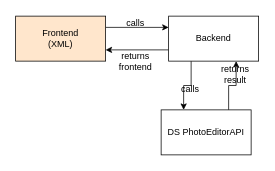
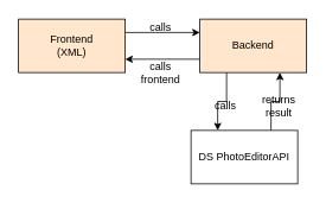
  <mxCell id="0" />
  <mxCell id="1" parent="0" />
  <mxCell id="2" style="edgeStyle=orthogonalEdgeStyle;rounded=0;orthogonalLoop=1;jettySize=auto;html=1;exitX=1;exitY=0.25;exitDx=0;exitDy=0;entryX=0;entryY=0.25;entryDx=0;entryDy=0;" edge="1" parent="1" source="3" target="8"><mxGeometry relative="1" as="geometry" /></mxCell>
  <mxCell id="3" value="Frontend&lt;br&gt;(XML)" style="rounded=0;whiteSpace=wrap;html=1;fillColor=#ffe6cc;" vertex="1" parent="1"><mxGeometry x="20" y="21" width="120" height="60" as="geometry" /></mxCell>
  <mxCell id="4" style="edgeStyle=orthogonalEdgeStyle;rounded=0;orthogonalLoop=1;jettySize=auto;html=1;exitX=0.75;exitY=0;exitDx=0;exitDy=0;entryX=0.75;entryY=1;entryDx=0;entryDy=0;" edge="1" parent="1" source="5" target="8"><mxGeometry relative="1" as="geometry" /></mxCell>
  <mxCell id="5" value="DS PhotoEditorAPI" style="rounded=0;whiteSpace=wrap;html=1;" vertex="1" parent="1"><mxGeometry x="214" y="146" width="120" height="60" as="geometry" /></mxCell>
  <mxCell id="6" style="edgeStyle=orthogonalEdgeStyle;rounded=0;orthogonalLoop=1;jettySize=auto;html=1;exitX=0.25;exitY=1;exitDx=0;exitDy=0;entryX=0.25;entryY=0;entryDx=0;entryDy=0;" edge="1" parent="1" source="8" target="5"><mxGeometry relative="1" as="geometry" /></mxCell>
  <mxCell id="7" style="edgeStyle=orthogonalEdgeStyle;rounded=0;orthogonalLoop=1;jettySize=auto;html=1;exitX=0;exitY=0.75;exitDx=0;exitDy=0;entryX=1;entryY=0.75;entryDx=0;entryDy=0;" edge="1" parent="1" source="8" target="3"><mxGeometry relative="1" as="geometry" /></mxCell>
- <mxCell id="8" value="Backend" style="rounded=0;whiteSpace=wrap;html=1;" vertex="1" parent="1"><mxGeometry x="224" y="21" width="120" height="60" as="geometry" /></mxCell>
+ <mxCell id="8" value="Backend" style="rounded=0;whiteSpace=wrap;html=1;fillColor=#ffe6cc;" vertex="1" parent="1"><mxGeometry x="224" y="21" width="120" height="60" as="geometry" /></mxCell>
  <mxCell id="9" value="calls" style="text;html=1;strokeColor=none;fillColor=none;align=center;verticalAlign=middle;whiteSpace=wrap;rounded=0;" vertex="1" parent="1"><mxGeometry x="160" y="20" width="40" height="20" as="geometry" /></mxCell>
  <mxCell id="10" value="calls" style="text;html=1;strokeColor=none;fillColor=none;align=center;verticalAlign=middle;whiteSpace=wrap;rounded=0;" vertex="1" parent="1"><mxGeometry x="233" y="109" width="40" height="20" as="geometry" /></mxCell>
- <mxCell id="11" value="returns&lt;br&gt;result" style="text;html=1;strokeColor=none;fillColor=none;align=center;verticalAlign=middle;whiteSpace=wrap;rounded=0;" vertex="1" parent="1"><mxGeometry x="293" y="89" width="40" height="20" as="geometry" /></mxCell>
- <mxCell id="12" value="returns frontend" style="text;html=1;strokeColor=none;fillColor=none;align=center;verticalAlign=middle;whiteSpace=wrap;rounded=0;" vertex="1" parent="1"><mxGeometry x="160" y="71" width="40" height="20" as="geometry" /></mxCell>
+ <mxCell id="11" value="returns&lt;br&gt;result" style="text;html=1;strokeColor=none;fillColor=none;align=center;verticalAlign=middle;whiteSpace=wrap;rounded=0;" vertex="1" parent="1"><mxGeometry x="293" y="109" width="40" height="20" as="geometry" /></mxCell>
+ <mxCell id="12" value="calls frontend" style="text;html=1;strokeColor=none;fillColor=none;align=center;verticalAlign=middle;whiteSpace=wrap;rounded=0;" vertex="1" parent="1"><mxGeometry x="160" y="71" width="40" height="20" as="geometry" /></mxCell>
